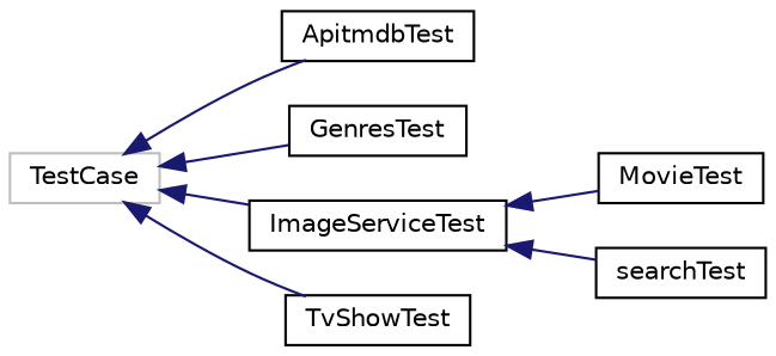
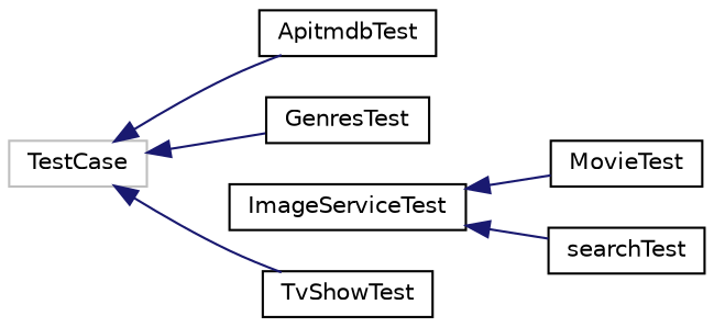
  digraph {
    rankdir=LR
    node [color=black fillcolor=white fontname=Helvetica fontsize=10 shape=record style=filled]
    edge [color=midnightblue dir=back fontname=Helvetica fontsize=10 labelfontname=Helvetica labelfontsize=10 style=solid]
    n1 [color=grey75 height=0.2 label=TestCase width=0.4]
    n2 [height=0.2 label=ApitmdbTest width=0.4]
    n3 [height=0.2 label=GenresTest width=0.4]
    n4 [height=0.2 label=ImageServiceTest width=0.4]
    n5 [height=0.2 label=TvShowTest width=0.4]
    n6 [height=0.2 label=MovieTest width=0.4]
    n7 [height=0.2 label=searchTest width=0.4]
    n1 -> n2
    n1 -> n3
-   n1 -> n4
    n1 -> n5
    n4 -> n6
    n4 -> n7
  }
